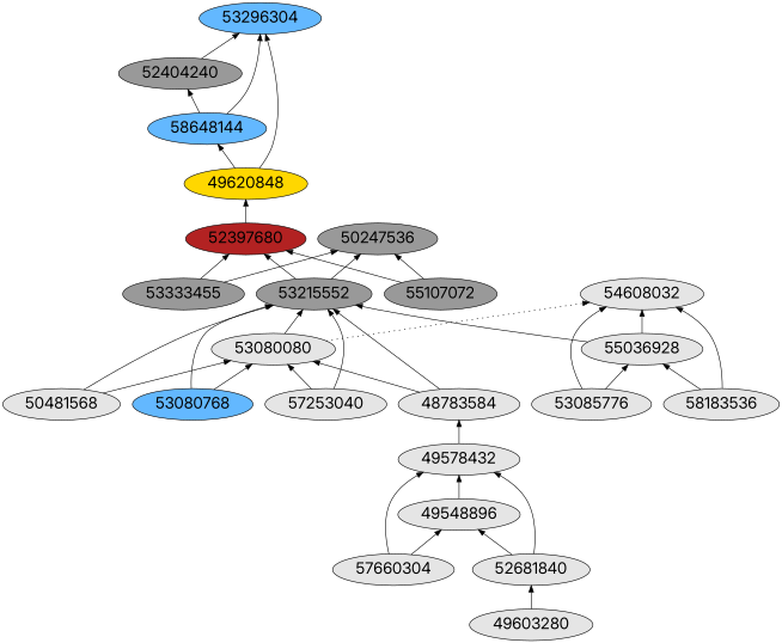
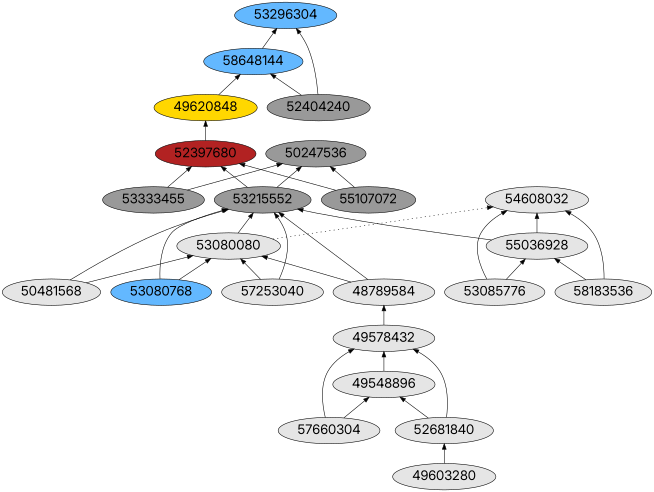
  digraph {
    fontname=Inter
    fontsize=24
    rankdir=BT
    node [fillcolor=grey90 fontname=Inter fontsize=24 shape=ellipse style=filled]
    edge [arrowhead=normal color=black constraint=true fontname=Inter style=solid]
    49578432
    49548896
    57660304
    52681840
    49603280
    52397680 [fillcolor=firebrick]
    50247536 [fillcolor=grey60]
    n8 [fillcolor=grey60 label=53333455]
    53215552 [fillcolor=grey60]
    53080080
    57253040
-   48783584
+   48783584 [label=48789584]
    50481568
    53080768 [fillcolor=steelblue1]
    55107072 [fillcolor=grey60]
    53296304 [fillcolor=steelblue1]
    58648144 [fillcolor=steelblue1]
    52404240 [fillcolor=grey60]
    49620848 [fillcolor=gold]
    54608032
    55036928
    53085776
    58183536
    subgraph sub_1 {
      subgraph sub_2 {
        49578432
        49548896
        57660304
        52681840
      }
      subgraph sub_3 {
        49603280
      }
      subgraph sub_4 {
        52397680
        50247536
        n8
        53215552
        53080080
        57253040
        48783584
        50481568
        53080768
        55107072
      }
      subgraph sub_5 {
        53296304
        58648144
        52404240
        49620848
      }
    }
    subgraph sub_6 {
      54608032
      55036928
      53085776
      58183536
    }
    49578432 -> 48783584
    49548896 -> 49578432
    57660304 -> 49578432
    57660304 -> 49548896
    52681840 -> 49578432
    52681840 -> 49548896
    49603280 -> 52681840
    52397680 -> 49620848
    n8 -> 52397680
    n8 -> 50247536
    53215552 -> 52397680
    53215552 -> 50247536
    53080080 -> 53215552
    53080080 -> 54608032 [constraint=false style=dotted]
    57253040 -> 53215552
    57253040 -> 53080080
    48783584 -> 53215552
    48783584 -> 53080080
    50481568 -> 53215552
    50481568 -> 53080080
    53080768 -> 53215552
    53080768 -> 53080080
    55107072 -> 52397680
    55107072 -> 50247536
    58648144 -> 53296304
    52404240 -> 53296304
-   58648144 -> 52404240
-   49620848 -> 53296304
+   52404240 -> 58648144
    49620848 -> 58648144
    55036928 -> 53215552
    55036928 -> 54608032
    53085776 -> 54608032
    53085776 -> 55036928
    58183536 -> 54608032
    58183536 -> 55036928
  }
